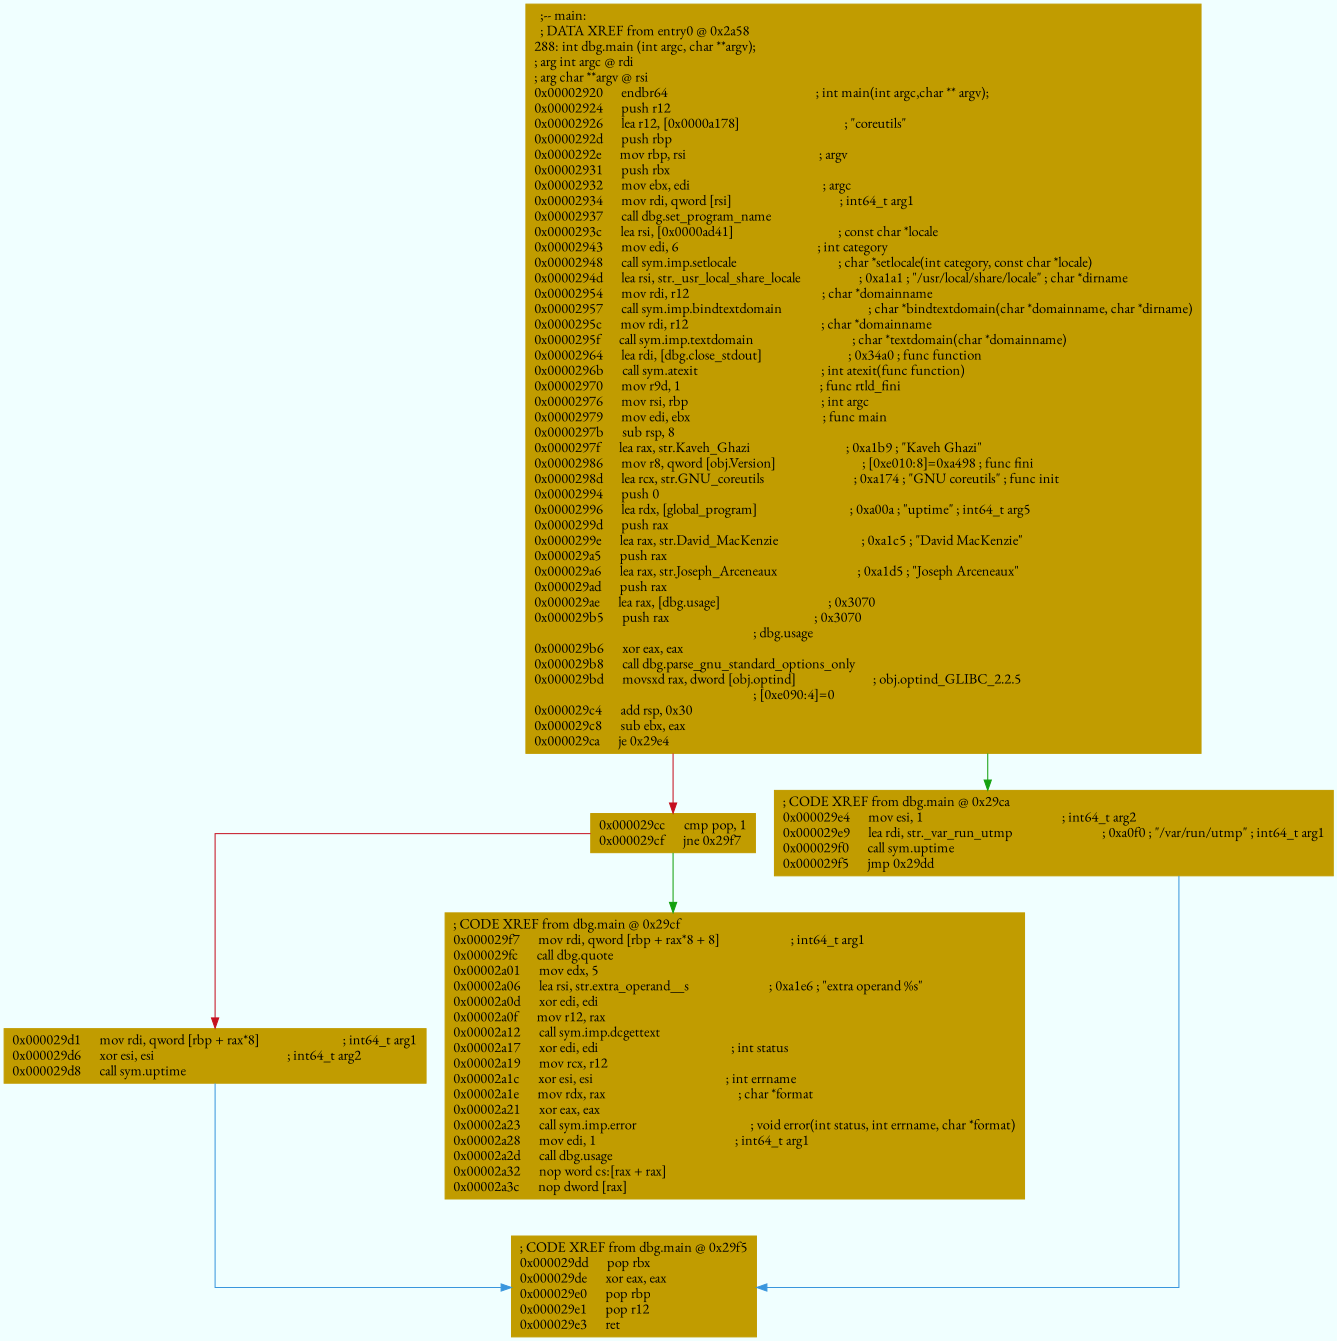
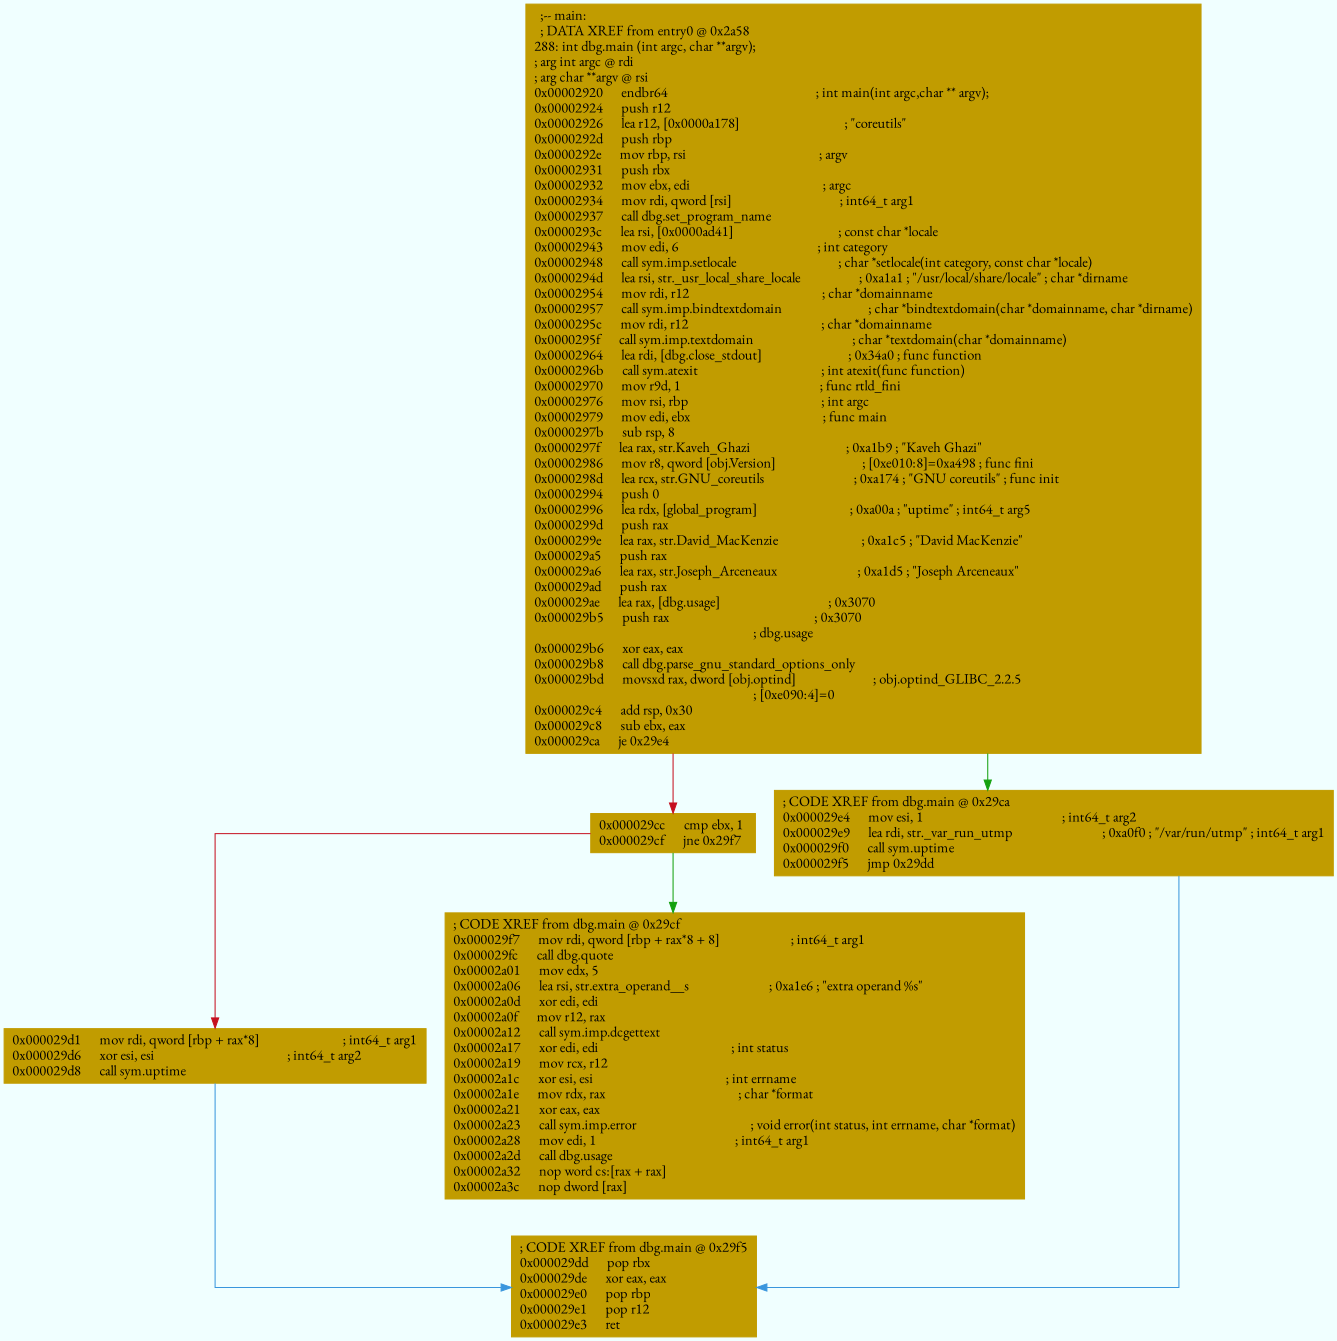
  digraph {
    bgcolor=azure
    fontname="EB Garamond"
    fontsize=8
    splines=ortho
    node [color="#c19c00" fillcolor="#c19c00" fontname="EB Garamond" shape=box style=filled]
    edge [arrowhead=normal color="#c50f1f" fontname="EB Garamond"]
    n1 [label="  ;-- main:\l  ; DATA XREF from entry0 @ 0x2a58\l288: int dbg.main (int argc, char **argv);\l; arg int argc @ rdi\l; arg char **argv @ rsi\l0x00002920      endbr64                                                ; int main(int argc,char ** argv);\l0x00002924      push r12\l0x00002926      lea r12, [0x0000a178]                                  ; \"coreutils\"\l0x0000292d      push rbp\l0x0000292e      mov rbp, rsi                                           ; argv\l0x00002931      push rbx\l0x00002932      mov ebx, edi                                           ; argc\l0x00002934      mov rdi, qword [rsi]                                   ; int64_t arg1\l0x00002937      call dbg.set_program_name\l0x0000293c      lea rsi, [0x0000ad41]                                  ; const char *locale\l0x00002943      mov edi, 6                                             ; int category\l0x00002948      call sym.imp.setlocale                                 ; char *setlocale(int category, const char *locale)\l0x0000294d      lea rsi, str._usr_local_share_locale                   ; 0xa1a1 ; \"/usr/local/share/locale\" ; char *dirname\l0x00002954      mov rdi, r12                                           ; char *domainname\l0x00002957      call sym.imp.bindtextdomain                            ; char *bindtextdomain(char *domainname, char *dirname)\l0x0000295c      mov rdi, r12                                           ; char *domainname\l0x0000295f      call sym.imp.textdomain                                ; char *textdomain(char *domainname)\l0x00002964      lea rdi, [dbg.close_stdout]                            ; 0x34a0 ; func function\l0x0000296b      call sym.atexit                                        ; int atexit(func function)\l0x00002970      mov r9d, 1                                             ; func rtld_fini\l0x00002976      mov rsi, rbp                                           ; int argc\l0x00002979      mov edi, ebx                                           ; func main\l0x0000297b      sub rsp, 8\l0x0000297f      lea rax, str.Kaveh_Ghazi                               ; 0xa1b9 ; \"Kaveh Ghazi\"\l0x00002986      mov r8, qword [obj.Version]                            ; [0xe010:8]=0xa498 ; func fini\l0x0000298d      lea rcx, str.GNU_coreutils                             ; 0xa174 ; \"GNU coreutils\" ; func init\l0x00002994      push 0\l0x00002996      lea rdx, [global_program]                              ; 0xa00a ; \"uptime\" ; int64_t arg5\l0x0000299d      push rax\l0x0000299e      lea rax, str.David_MacKenzie                           ; 0xa1c5 ; \"David MacKenzie\"\l0x000029a5      push rax\l0x000029a6      lea rax, str.Joseph_Arceneaux                          ; 0xa1d5 ; \"Joseph Arceneaux\"\l0x000029ad      push rax\l0x000029ae      lea rax, [dbg.usage]                                   ; 0x3070\l0x000029b5      push rax                                               ; 0x3070\l                                                                       ; dbg.usage\l0x000029b6      xor eax, eax\l0x000029b8      call dbg.parse_gnu_standard_options_only\l0x000029bd      movsxd rax, dword [obj.optind]                         ; obj.optind_GLIBC_2.2.5\l                                                                       ; [0xe090:4]=0\l0x000029c4      add rsp, 0x30\l0x000029c8      sub ebx, eax\l0x000029ca      je 0x29e4\l"]
-   n2 [label="0x000029cc      cmp pop, 1\l0x000029cf      jne 0x29f7\l"]
+   n2 [label="0x000029cc      cmp ebx, 1\l0x000029cf      jne 0x29f7\l"]
    n3 [label="; CODE XREF from dbg.main @ 0x29ca\l0x000029e4      mov esi, 1                                             ; int64_t arg2\l0x000029e9      lea rdi, str._var_run_utmp                             ; 0xa0f0 ; \"/var/run/utmp\" ; int64_t arg1\l0x000029f0      call sym.uptime\l0x000029f5      jmp 0x29dd\l"]
    n4 [label="0x000029d1      mov rdi, qword [rbp + rax*8]                           ; int64_t arg1\l0x000029d6      xor esi, esi                                           ; int64_t arg2\l0x000029d8      call sym.uptime\l"]
    n5 [label="; CODE XREF from dbg.main @ 0x29cf\l0x000029f7      mov rdi, qword [rbp + rax*8 + 8]                       ; int64_t arg1\l0x000029fc      call dbg.quote\l0x00002a01      mov edx, 5\l0x00002a06      lea rsi, str.extra_operand__s                          ; 0xa1e6 ; \"extra operand %s\"\l0x00002a0d      xor edi, edi\l0x00002a0f      mov r12, rax\l0x00002a12      call sym.imp.dcgettext\l0x00002a17      xor edi, edi                                           ; int status\l0x00002a19      mov rcx, r12\l0x00002a1c      xor esi, esi                                           ; int errname\l0x00002a1e      mov rdx, rax                                           ; char *format\l0x00002a21      xor eax, eax\l0x00002a23      call sym.imp.error                                     ; void error(int status, int errname, char *format)\l0x00002a28      mov edi, 1                                             ; int64_t arg1\l0x00002a2d      call dbg.usage\l0x00002a32      nop word cs:[rax + rax]\l0x00002a3c      nop dword [rax]\l"]
    n6 [label="; CODE XREF from dbg.main @ 0x29f5\l0x000029dd      pop rbx\l0x000029de      xor eax, eax\l0x000029e0      pop rbp\l0x000029e1      pop r12\l0x000029e3      ret\l"]
    n1 -> n2
    n1 -> n3 [color="#13a10e"]
    n2 -> n4
    n2 -> n5 [color="#13a10e"]
    n3 -> n6 [color="#3a96dd"]
    n4 -> n6 [color="#3a96dd"]
  }
